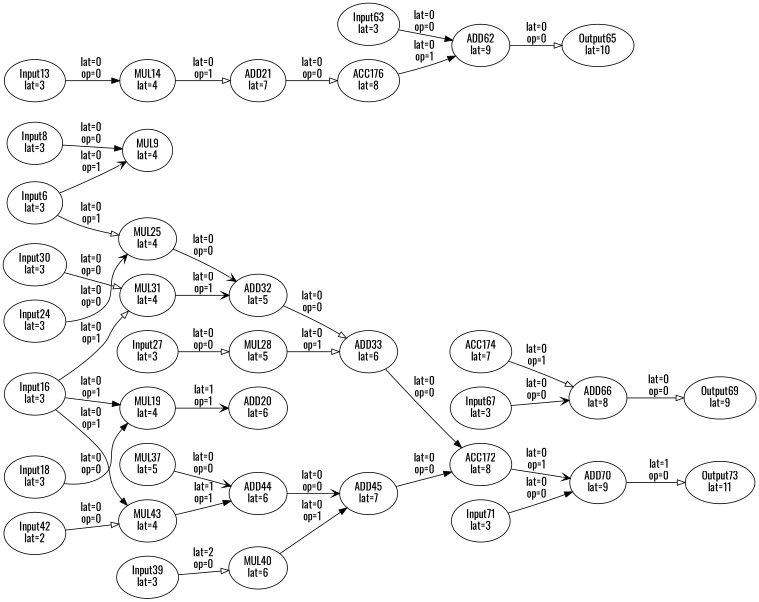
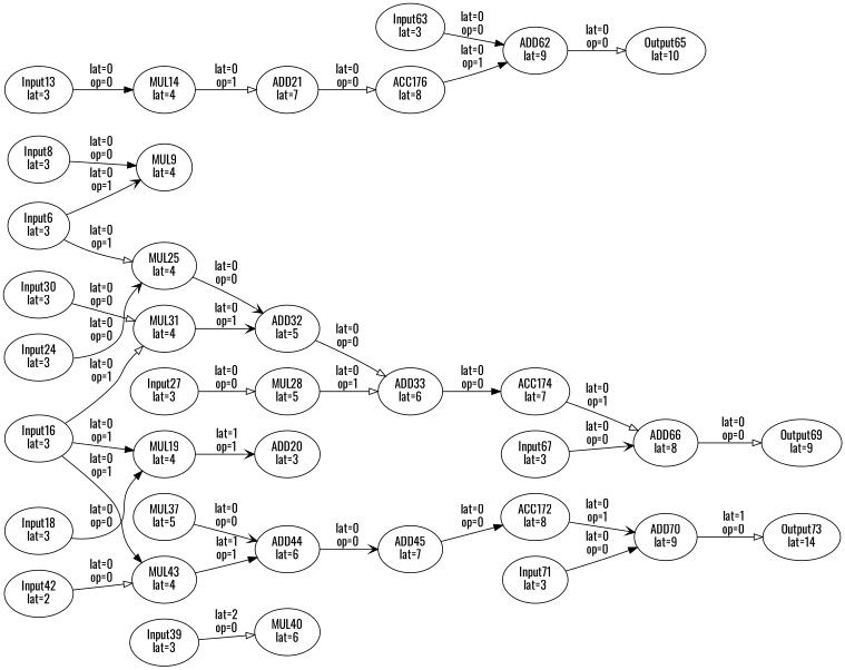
  digraph {
    fontname=Oswald
    rankdir=LR
    node [fontname=Oswald]
    edge [arrowhead=onormal fontname=Oswald]
    Input6 [label="\N\nlat=3"]
    MUL9 [label="\N\nlat=4"]
    MUL25 [label="\N\nlat=4"]
    ADD32 [label="\N\nlat=5"]
    MUL37 [label="\N\nlat=5"]
    ADD44 [label="\N\nlat=6"]
    Input8 [label="\N\nlat=3"]
-   ADD20 [label="\N\nlat=6"]
+   ADD20 [label="\N\nlat=3"]
    MUL14 [label="\N\nlat=4"]
    ADD21 [label="\N\nlat=7"]
    MUL28 [label="\N\nlat=5"]
    ADD33 [label="\N\nlat=6"]
    MUL40 [label="\N\nlat=6"]
    ADD45 [label="\N\nlat=7"]
    Input13 [label="\N\nlat=3"]
    ACC176 [label="\N\nlat=8"]
    Input16 [label="\N\nlat=3"]
    MUL19 [label="\N\nlat=4"]
    MUL31 [label="\N\nlat=4"]
    MUL43 [label="\N\nlat=4"]
    Input18 [label="\N\nlat=3"]
    ADD62 [label="\N\nlat=9"]
    Input24 [label="\N\nlat=3"]
    Input27 [label="\N\nlat=3"]
    ACC174 [label="\N\nlat=7"]
    Input30 [label="\N\nlat=3"]
    ADD66 [label="\N\nlat=8"]
    Input39 [label="\N\nlat=3"]
    ACC172 [label="\N\nlat=8"]
    Input42 [label="\N\nlat=2"]
    ADD70 [label="\N\nlat=9"]
    Output65 [label="\N\nlat=10"]
    Input63 [label="\N\nlat=3"]
    Output69 [label="\N\nlat=9"]
    Input67 [label="\N\nlat=3"]
-   Output73 [label="\N\nlat=11"]
+   Output73 [label="\N\nlat=14"]
    Input71 [label="\N\nlat=3"]
    Input6 -> MUL9 [arrowhead=vee label="lat=0\nop=1"]
    Input6 -> MUL25 [label="lat=0\nop=1"]
    MUL25 -> ADD32 [arrowhead=vee label="lat=0\nop=0"]
    ADD32 -> ADD33 [label="lat=0\nop=0"]
    MUL37 -> ADD44 [arrowhead=vee label="lat=0\nop=0"]
    ADD44 -> ADD45 [arrowhead=vee label="lat=0\nop=0"]
    Input8 -> MUL9 [arrowhead=normal label="lat=0\nop=0"]
    MUL14 -> ADD21 [label="lat=0\nop=1"]
    ADD21 -> ACC176 [label="lat=0\nop=0"]
    MUL28 -> ADD33 [label="lat=0\nop=1"]
-   ADD33 -> ACC172 [arrowhead=normal label="lat=0\nop=0"]
-   MUL40 -> ADD45 [arrowhead=normal label="lat=0\nop=1"]
+   ADD33 -> ACC174 [arrowhead=normal label="lat=0\nop=0"]
    ADD45 -> ACC172 [arrowhead=normal label="lat=0\nop=0"]
    Input13 -> MUL14 [arrowhead=normal label="lat=0\nop=0"]
    ACC176 -> ADD62 [arrowhead=normal label="lat=0\nop=1"]
    Input16 -> MUL19 [arrowhead=normal label="lat=0\nop=1"]
    Input16 -> MUL31 [label="lat=0\nop=1"]
    Input16 -> MUL43 [arrowhead=normal label="lat=0\nop=1"]
    MUL19 -> ADD20 [arrowhead=vee label="lat=1\nop=1"]
    MUL31 -> ADD32 [arrowhead=vee label="lat=0\nop=1"]
    MUL43 -> ADD44 [arrowhead=normal label="lat=1\nop=1"]
    Input18 -> MUL19 [arrowhead=normal label="lat=0\nop=0"]
    ADD62 -> Output65 [label="lat=0\nop=0"]
    Input24 -> MUL25 [arrowhead=vee label="lat=0\nop=0"]
    Input27 -> MUL28 [label="lat=0\nop=0"]
    ACC174 -> ADD66 [label="lat=0\nop=1"]
    Input30 -> MUL31 [label="lat=0\nop=0"]
    ADD66 -> Output69 [label="lat=0\nop=0"]
    Input39 -> MUL40 [label="lat=2\nop=0"]
    ACC172 -> ADD70 [arrowhead=vee label="lat=0\nop=1"]
    Input42 -> MUL43 [label="lat=0\nop=0"]
    ADD70 -> Output73 [label="lat=1\nop=0"]
    Input63 -> ADD62 [arrowhead=normal label="lat=0\nop=0"]
    Input67 -> ADD66 [arrowhead=vee label="lat=0\nop=0"]
    Input71 -> ADD70 [arrowhead=normal label="lat=0\nop=0"]
  }
